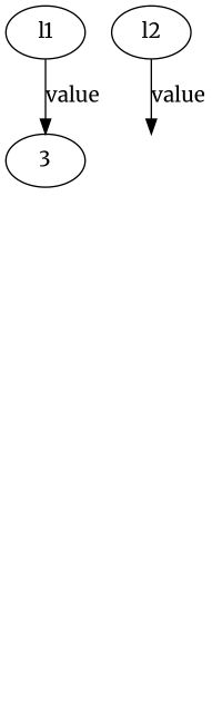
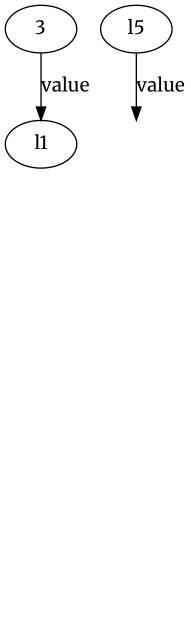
  digraph {
    fontname=Merriweather
    node [fontname=Merriweather style=invis]
    edge [fontname=Merriweather style=invis]
    l1 [style=""]
    n2 [label=3 style=""]
-   l2 [style=""]
+   l2 [label=l5 style=""]
    n4 [label=2]
    l3
    n6 [label=1]
    l4
    nil
-   l1 -> n2 [label=value style=""]
+   n2 -> l1 [label=value style=""]
    l2 -> n4 [label=value style=""]
    n4 -> l3 [label=tail]
    l3 -> n6 [label=value]
    n6 -> l4 [label=tail]
    l4 -> nil [label=value]
  }
